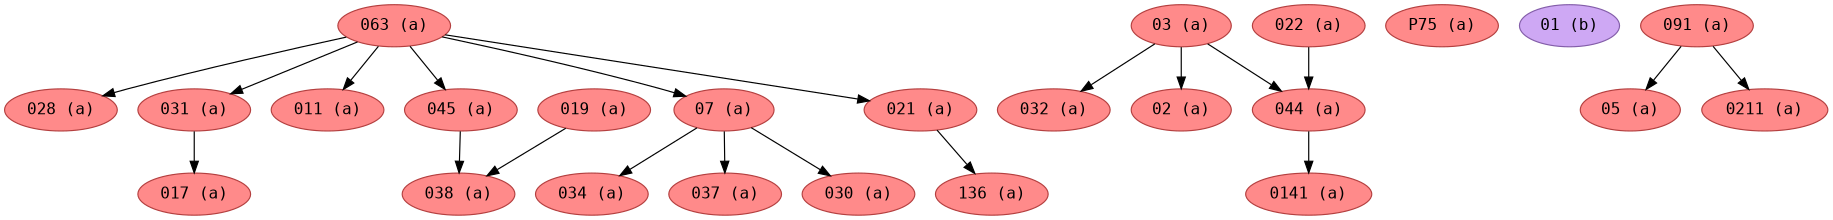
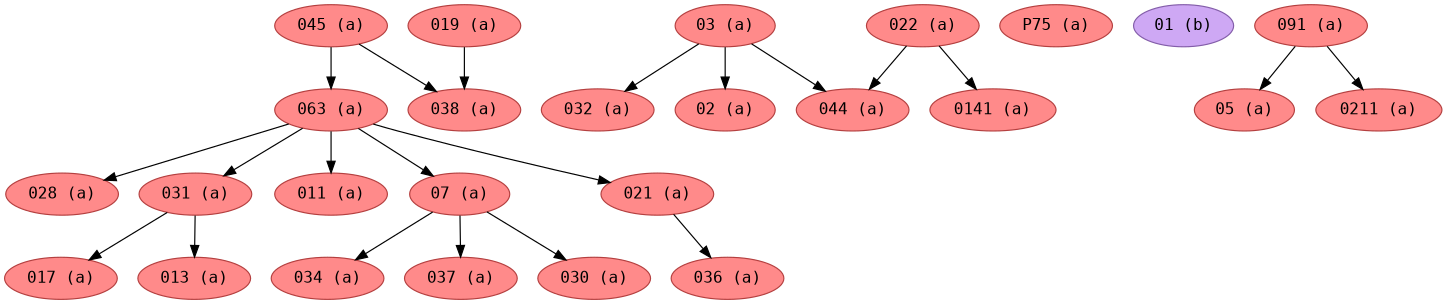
  strict digraph {
    fontname="DejaVu Sans Mono"
    node [color="#b43f3f" fillcolor="#FF8A8A" fontname="DejaVu Sans Mono" style=filled]
    edge [fontname="DejaVu Sans Mono"]
    "063 (a)"
    "028 (a)"
    "031 (a)"
    "011 (a)"
    "045 (a)"
    "07 (a)"
    "021 (a)"
    "017 (a)"
+   "013 (a)"
    "038 (a)"
    "034 (a)"
    "037 (a)"
    "030 (a)"
-   "036 (a)" [label="136 (a)"]
+   "036 (a)"
    "03 (a)"
    "032 (a)"
    "02 (a)"
    "044 (a)"
    "0141 (a)"
    "022 (a)"
    "019 (a)"
    "P75 (a)"
    "01 (b)" [color="#835da9" fillcolor="#CEA8F4"]
    "091 (a)"
    "05 (a)"
    "0211 (a)"
    "063 (a)" -> "028 (a)"
    "063 (a)" -> "031 (a)"
    "063 (a)" -> "011 (a)"
-   "063 (a)" -> "045 (a)"
+   "045 (a)" -> "063 (a)"
    "063 (a)" -> "07 (a)"
    "063 (a)" -> "021 (a)"
    "031 (a)" -> "017 (a)"
+   "031 (a)" -> "013 (a)"
    "045 (a)" -> "038 (a)"
    "07 (a)" -> "034 (a)"
    "07 (a)" -> "037 (a)"
    "07 (a)" -> "030 (a)"
    "021 (a)" -> "036 (a)"
    "03 (a)" -> "032 (a)"
    "03 (a)" -> "02 (a)"
    "03 (a)" -> "044 (a)"
-   "044 (a)" -> "0141 (a)"
+   "022 (a)" -> "0141 (a)"
    "022 (a)" -> "044 (a)"
    "019 (a)" -> "038 (a)"
    "091 (a)" -> "05 (a)"
    "091 (a)" -> "0211 (a)"
  }
